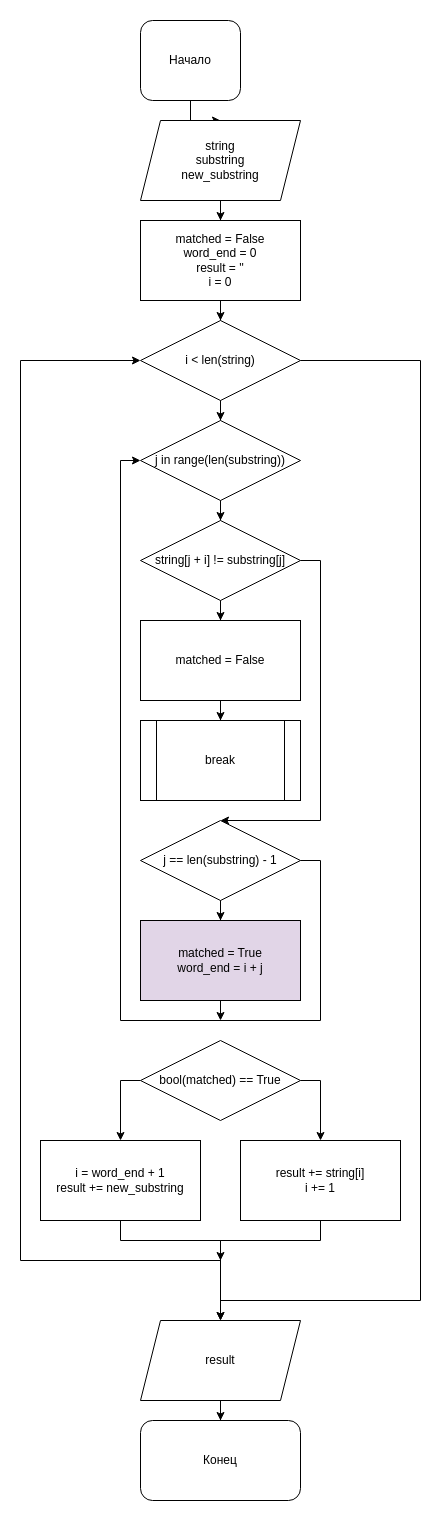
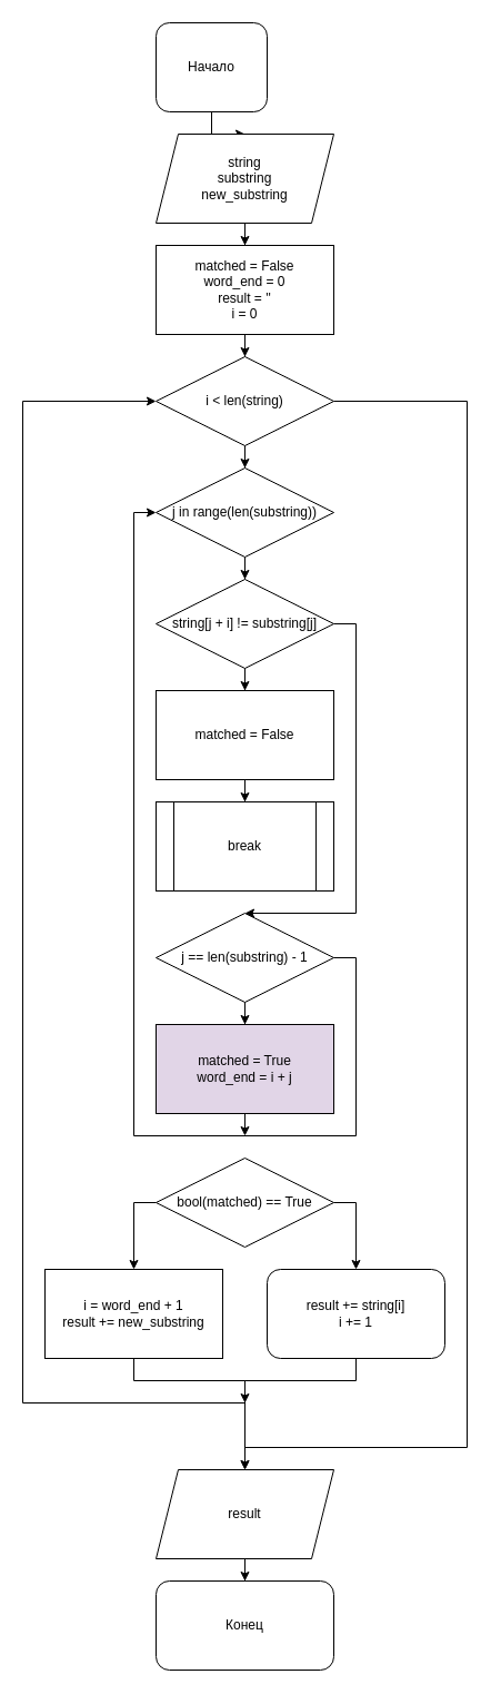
  <mxCell id="0" />
  <mxCell id="1" parent="0" />
  <mxCell id="2" value="" style="edgeStyle=orthogonalEdgeStyle;rounded=0;orthogonalLoop=1;jettySize=auto;html=1;" edge="1" parent="1" source="3" target="6"><mxGeometry relative="1" as="geometry" /></mxCell>
  <mxCell id="3" value="Начало" style="rounded=1;whiteSpace=wrap;html=1;" vertex="1" parent="1"><mxGeometry x="140" y="20" width="100" height="80" as="geometry" /></mxCell>
  <mxCell id="4" value="Конец" style="rounded=1;whiteSpace=wrap;html=1;" vertex="1" parent="1"><mxGeometry x="140" y="1420" width="160" height="80" as="geometry" /></mxCell>
  <mxCell id="5" value="" style="edgeStyle=orthogonalEdgeStyle;rounded=0;orthogonalLoop=1;jettySize=auto;html=1;" edge="1" parent="1" source="6" target="8"><mxGeometry relative="1" as="geometry" /></mxCell>
  <mxCell id="6" value="string&lt;br&gt;substring&lt;br&gt;new_substring" style="shape=parallelogram;perimeter=parallelogramPerimeter;whiteSpace=wrap;html=1;fixedSize=1;rounded=0;" vertex="1" parent="1"><mxGeometry x="140" y="120" width="160" height="80" as="geometry" /></mxCell>
  <mxCell id="7" value="" style="edgeStyle=orthogonalEdgeStyle;rounded=0;orthogonalLoop=1;jettySize=auto;html=1;" edge="1" parent="1" source="8" target="11"><mxGeometry relative="1" as="geometry" /></mxCell>
  <mxCell id="8" value="matched = False&lt;br&gt;word_end = 0&lt;br&gt;result = ''&lt;br&gt;i = 0" style="whiteSpace=wrap;html=1;rounded=0;" vertex="1" parent="1"><mxGeometry x="140" y="220" width="160" height="80" as="geometry" /></mxCell>
  <mxCell id="9" value="" style="edgeStyle=orthogonalEdgeStyle;rounded=0;orthogonalLoop=1;jettySize=auto;html=1;" edge="1" parent="1" source="11" target="13"><mxGeometry relative="1" as="geometry" /></mxCell>
  <mxCell id="10" style="edgeStyle=orthogonalEdgeStyle;rounded=0;orthogonalLoop=1;jettySize=auto;html=1;entryX=0.5;entryY=0;entryDx=0;entryDy=0;" edge="1" parent="1" source="11" target="33"><mxGeometry relative="1" as="geometry"><Array as="points"><mxPoint x="420" y="360" /><mxPoint x="420" y="1300" /><mxPoint x="220" y="1300" /></Array></mxGeometry></mxCell>
  <mxCell id="11" value="i &amp;lt; len(string)" style="rhombus;whiteSpace=wrap;html=1;rounded=0;" vertex="1" parent="1"><mxGeometry x="140" y="320" width="160" height="80" as="geometry" /></mxCell>
  <mxCell id="12" value="" style="edgeStyle=orthogonalEdgeStyle;rounded=0;orthogonalLoop=1;jettySize=auto;html=1;" edge="1" parent="1" source="13" target="16"><mxGeometry relative="1" as="geometry" /></mxCell>
  <mxCell id="13" value="j in range(len(substring))" style="rhombus;whiteSpace=wrap;html=1;rounded=0;" vertex="1" parent="1"><mxGeometry x="140" y="420" width="160" height="80" as="geometry" /></mxCell>
  <mxCell id="14" value="" style="edgeStyle=orthogonalEdgeStyle;rounded=0;orthogonalLoop=1;jettySize=auto;html=1;" edge="1" parent="1" source="16" target="18"><mxGeometry relative="1" as="geometry" /></mxCell>
  <mxCell id="15" style="edgeStyle=orthogonalEdgeStyle;rounded=0;orthogonalLoop=1;jettySize=auto;html=1;" edge="1" parent="1" source="16" target="22"><mxGeometry relative="1" as="geometry"><Array as="points"><mxPoint x="320" y="560" /><mxPoint x="320" y="820" /></Array></mxGeometry></mxCell>
  <mxCell id="16" value="string[j + i] != substring[j]" style="rhombus;whiteSpace=wrap;html=1;rounded=0;" vertex="1" parent="1"><mxGeometry x="140" y="520" width="160" height="80" as="geometry" /></mxCell>
  <mxCell id="17" value="" style="edgeStyle=orthogonalEdgeStyle;rounded=0;orthogonalLoop=1;jettySize=auto;html=1;" edge="1" parent="1" source="18" target="19"><mxGeometry relative="1" as="geometry" /></mxCell>
  <mxCell id="18" value="matched = False" style="whiteSpace=wrap;html=1;rounded=0;" vertex="1" parent="1"><mxGeometry x="140" y="620" width="160" height="80" as="geometry" /></mxCell>
  <mxCell id="19" value="break" style="shape=process;whiteSpace=wrap;html=1;backgroundOutline=1;rounded=0;" vertex="1" parent="1"><mxGeometry x="140" y="720" width="160" height="80" as="geometry" /></mxCell>
  <mxCell id="20" value="" style="edgeStyle=orthogonalEdgeStyle;rounded=0;orthogonalLoop=1;jettySize=auto;html=1;" edge="1" parent="1" source="22" target="24"><mxGeometry relative="1" as="geometry" /></mxCell>
  <mxCell id="21" style="edgeStyle=orthogonalEdgeStyle;rounded=0;orthogonalLoop=1;jettySize=auto;html=1;" edge="1" parent="1" source="22"><mxGeometry relative="1" as="geometry"><mxPoint x="220" y="1020" as="targetPoint" /></mxGeometry></mxCell>
  <mxCell id="22" value="j == len(substring) - 1" style="rhombus;whiteSpace=wrap;html=1;rounded=0;" vertex="1" parent="1"><mxGeometry x="140" y="820" width="160" height="80" as="geometry" /></mxCell>
  <mxCell id="23" value="" style="edgeStyle=orthogonalEdgeStyle;rounded=0;orthogonalLoop=1;jettySize=auto;html=1;entryX=0;entryY=0.5;entryDx=0;entryDy=0;exitX=1;exitY=0.5;exitDx=0;exitDy=0;" edge="1" parent="1" source="22" target="13"><mxGeometry relative="1" as="geometry"><mxPoint x="280" y="880" as="sourcePoint" /><mxPoint x="120" y="480" as="targetPoint" /><Array as="points"><mxPoint x="320" y="860" /><mxPoint x="320" y="1020" /><mxPoint x="120" y="1020" /><mxPoint x="120" y="460" /></Array></mxGeometry></mxCell>
  <mxCell id="24" value="matched = True&lt;br&gt;word_end = i + j" style="whiteSpace=wrap;html=1;rounded=0;fillColor=#e1d5e7;" vertex="1" parent="1"><mxGeometry x="140" y="920" width="160" height="80" as="geometry" /></mxCell>
  <mxCell id="25" value="" style="edgeStyle=orthogonalEdgeStyle;rounded=0;orthogonalLoop=1;jettySize=auto;html=1;exitX=0;exitY=0.5;exitDx=0;exitDy=0;" edge="1" parent="1" source="27" target="29"><mxGeometry relative="1" as="geometry"><Array as="points"><mxPoint x="120" y="1080" /></Array></mxGeometry></mxCell>
  <mxCell id="26" style="edgeStyle=orthogonalEdgeStyle;rounded=0;orthogonalLoop=1;jettySize=auto;html=1;entryX=0.5;entryY=0;entryDx=0;entryDy=0;exitX=1;exitY=0.5;exitDx=0;exitDy=0;" edge="1" parent="1" source="27" target="31"><mxGeometry relative="1" as="geometry"><mxPoint x="350" y="1120" as="targetPoint" /><Array as="points"><mxPoint x="320" y="1080" /></Array></mxGeometry></mxCell>
  <mxCell id="27" value="bool(matched) == True" style="rhombus;whiteSpace=wrap;html=1;rounded=0;" vertex="1" parent="1"><mxGeometry x="140" y="1040" width="160" height="80" as="geometry" /></mxCell>
  <mxCell id="28" style="edgeStyle=orthogonalEdgeStyle;rounded=0;orthogonalLoop=1;jettySize=auto;html=1;entryX=0;entryY=0.5;entryDx=0;entryDy=0;" edge="1" parent="1" source="29" target="11"><mxGeometry relative="1" as="geometry"><mxPoint x="190" y="1280" as="targetPoint" /><Array as="points"><mxPoint x="120" y="1240" /><mxPoint x="220" y="1240" /><mxPoint x="220" y="1260" /><mxPoint x="20" y="1260" /><mxPoint x="20" y="360" /></Array></mxGeometry></mxCell>
  <mxCell id="29" value="i = word_end + 1&lt;br&gt;result += new_substring" style="whiteSpace=wrap;html=1;rounded=0;" vertex="1" parent="1"><mxGeometry x="40" y="1140" width="160" height="80" as="geometry" /></mxCell>
  <mxCell id="30" style="edgeStyle=orthogonalEdgeStyle;rounded=0;orthogonalLoop=1;jettySize=auto;html=1;" edge="1" parent="1" source="31"><mxGeometry relative="1" as="geometry"><mxPoint x="220" y="1260" as="targetPoint" /><Array as="points"><mxPoint x="320" y="1240" /><mxPoint x="220" y="1240" /></Array></mxGeometry></mxCell>
- <mxCell id="31" value="result += string[i]&lt;br&gt;i += 1" style="whiteSpace=wrap;html=1;rounded=0;" vertex="1" parent="1"><mxGeometry x="240" y="1140" width="160" height="80" as="geometry" /></mxCell>
+ <mxCell id="31" value="result += string[i]&lt;br&gt;i += 1" style="whiteSpace=wrap;html=1;rounded=1;" vertex="1" parent="1"><mxGeometry x="240" y="1140" width="160" height="80" as="geometry" /></mxCell>
  <mxCell id="32" style="edgeStyle=orthogonalEdgeStyle;rounded=0;orthogonalLoop=1;jettySize=auto;html=1;" edge="1" parent="1" source="33" target="4"><mxGeometry relative="1" as="geometry" /></mxCell>
  <mxCell id="33" value="result" style="shape=parallelogram;perimeter=parallelogramPerimeter;whiteSpace=wrap;html=1;fixedSize=1;rounded=0;" vertex="1" parent="1"><mxGeometry x="140" y="1320" width="160" height="80" as="geometry" /></mxCell>
  <mxCell id="34" value="" style="endArrow=classic;html=1;entryX=0.5;entryY=0;entryDx=0;entryDy=0;" edge="1" parent="1" target="33"><mxGeometry width="50" height="50" relative="1" as="geometry"><mxPoint x="220" y="1240" as="sourcePoint" /><mxPoint x="300" y="1420" as="targetPoint" /></mxGeometry></mxCell>
